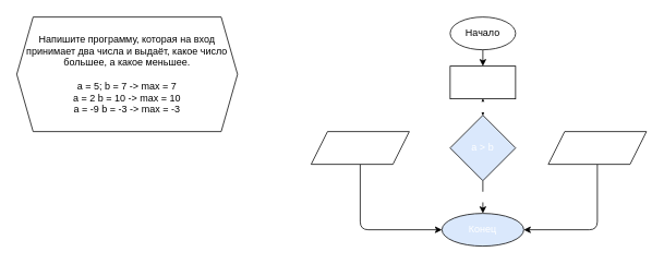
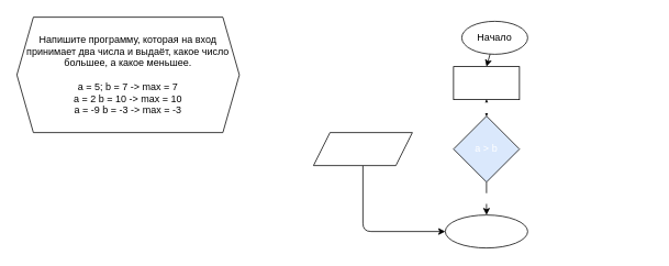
  <mxCell id="0" />
  <mxCell id="1" parent="0" />
  <mxCell id="2" value="" style="edgeStyle=none;html=1;" edge="1" parent="1" source="3"><mxGeometry relative="1" as="geometry"><mxPoint x="590" y="80" as="targetPoint" /></mxGeometry></mxCell>
- <mxCell id="3" value="Начало" style="ellipse;whiteSpace=wrap;html=1;" vertex="1" parent="1"><mxGeometry x="550" y="20" width="80" height="40" as="geometry" /></mxCell>
+ <mxCell id="3" value="Начало" style="ellipse;whiteSpace=wrap;html=1;" vertex="1" parent="1"><mxGeometry x="560" y="25" width="80" height="40" as="geometry" /></mxCell>
  <mxCell id="4" value="&lt;div&gt;Напишите программу, которая на вход принимает два числа и выдаёт, какое число большее, а какое меньшее.&lt;/div&gt;&lt;div&gt;&lt;br&gt;&lt;/div&gt;&lt;div&gt;a = 5; b = 7 -&amp;gt; max = 7&lt;/div&gt;&lt;div&gt;a = 2 b = 10 -&amp;gt; max = 10&lt;/div&gt;&lt;div&gt;a = -9 b = -3 -&amp;gt; max = -3&lt;/div&gt;" style="shape=hexagon;perimeter=hexagonPerimeter2;whiteSpace=wrap;html=1;fixedSize=1;" vertex="1" parent="1"><mxGeometry x="20" y="20" width="270" height="140" as="geometry" /></mxCell>
  <mxCell id="5" value="" style="edgeStyle=none;html=1;" edge="1" parent="1"><mxGeometry relative="1" as="geometry"><mxPoint x="590" y="120" as="sourcePoint" /><mxPoint x="590" y="140" as="targetPoint" /></mxGeometry></mxCell>
  <mxCell id="6" value="a, b" style="rounded=0;whiteSpace=wrap;html=1;labelBackgroundColor=none;fontColor=#FFFFFF;" vertex="1" parent="1"><mxGeometry x="550" y="80" width="80" height="40" as="geometry" /></mxCell>
  <mxCell id="7" value="yes" style="edgeStyle=none;html=1;fontColor=#FFFFFF;" edge="1" parent="1" source="9" target="6"><mxGeometry relative="1" as="geometry" /></mxCell>
  <mxCell id="8" value="no" style="edgeStyle=none;html=1;fontColor=#FFFFFF;" edge="1" parent="1" source="9" target="14"><mxGeometry relative="1" as="geometry" /></mxCell>
  <mxCell id="9" value="a &amp;gt; b" style="rhombus;whiteSpace=wrap;html=1;labelBackgroundColor=none;fontColor=#FFFFFF;fillColor=#dae8fc;" vertex="1" parent="1"><mxGeometry x="550" y="140" width="80" height="80" as="geometry" /></mxCell>
  <mxCell id="10" style="edgeStyle=none;html=1;entryX=0;entryY=0.5;entryDx=0;entryDy=0;fontColor=#FFFFFF;" edge="1" parent="1" source="11" target="14"><mxGeometry relative="1" as="geometry"><Array as="points"><mxPoint x="440" y="280" /></Array></mxGeometry></mxCell>
  <mxCell id="11" value="max = a" style="shape=parallelogram;perimeter=parallelogramPerimeter;whiteSpace=wrap;html=1;fixedSize=1;labelBackgroundColor=none;fontColor=#FFFFFF;" vertex="1" parent="1"><mxGeometry x="380" y="160" width="120" height="40" as="geometry" /></mxCell>
- <mxCell id="12" style="edgeStyle=none;html=1;entryX=1;entryY=0.5;entryDx=0;entryDy=0;fontColor=#FFFFFF;" edge="1" parent="1" source="13" target="14"><mxGeometry relative="1" as="geometry"><Array as="points"><mxPoint x="730" y="280" /></Array></mxGeometry></mxCell>
- <mxCell id="13" value="max = b" style="shape=parallelogram;perimeter=parallelogramPerimeter;whiteSpace=wrap;html=1;fixedSize=1;labelBackgroundColor=none;fontColor=#FFFFFF;" vertex="1" parent="1"><mxGeometry x="670" y="160" width="120" height="40" as="geometry" /></mxCell>
- <mxCell id="14" value="Конец" style="ellipse;whiteSpace=wrap;html=1;labelBackgroundColor=none;fontColor=#FFFFFF;fillColor=#dae8fc;" vertex="1" parent="1"><mxGeometry x="540" y="260" width="100" height="40" as="geometry" /></mxCell>
+ <mxCell id="14" value="Конец" style="ellipse;whiteSpace=wrap;html=1;labelBackgroundColor=none;fontColor=#FFFFFF;" vertex="1" parent="1"><mxGeometry x="540" y="260" width="100" height="40" as="geometry" /></mxCell>
